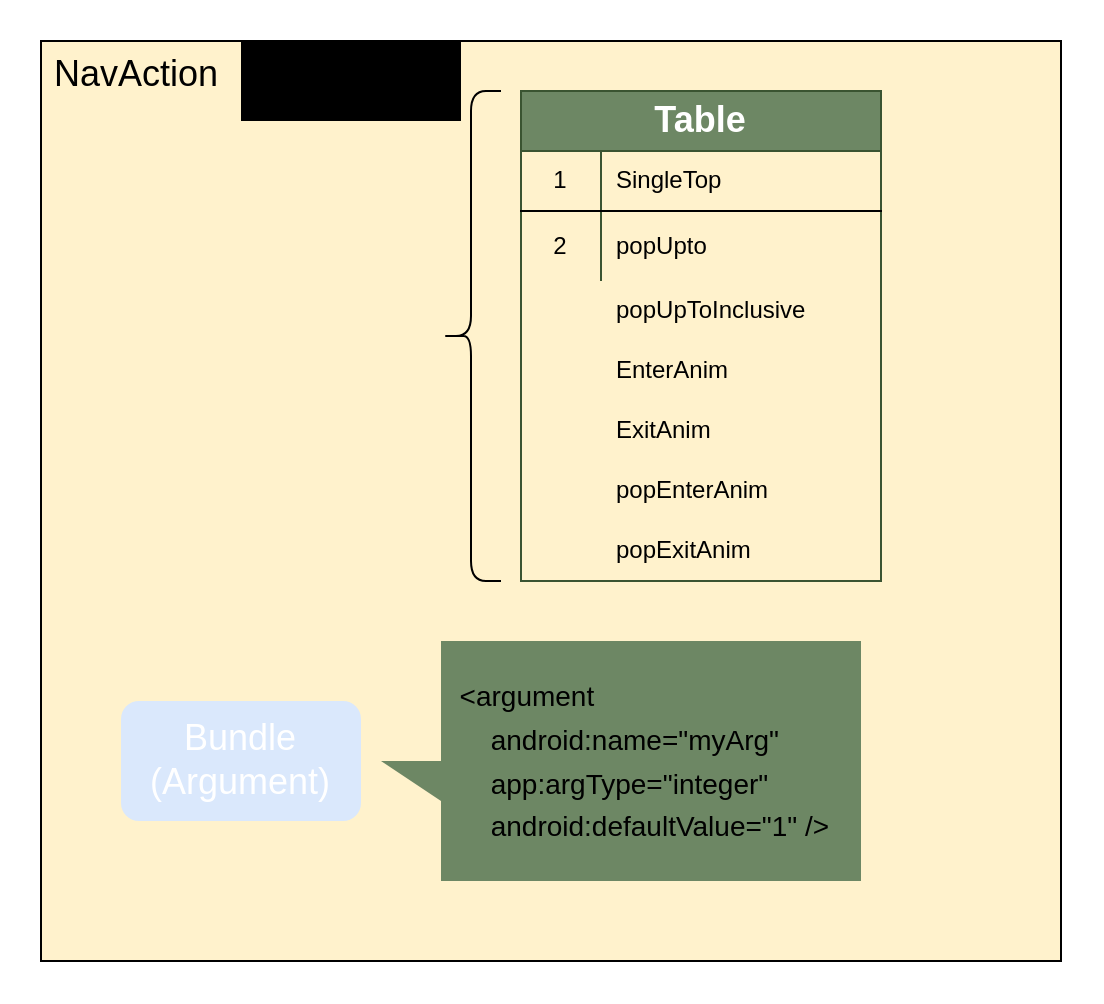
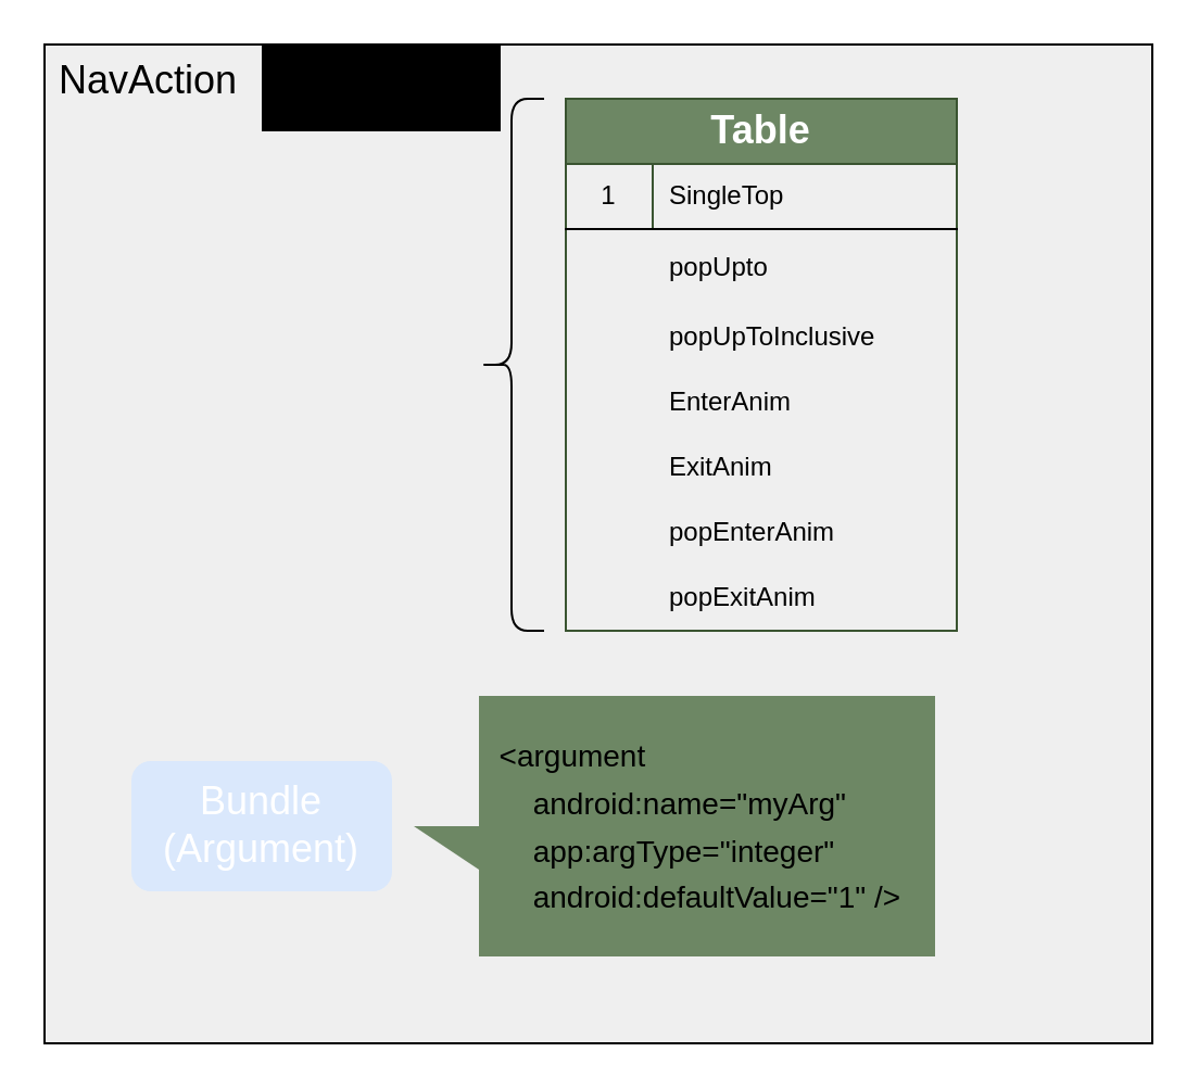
  <mxCell id="0" />
  <mxCell id="1" parent="0" />
- <mxCell id="2" value="&amp;nbsp;NavAction" style="rounded=0;whiteSpace=wrap;html=1;fillColor=#fff2cc;verticalAlign=top;align=left;fontColor=#000000;fontSize=18;" vertex="1" parent="1"><mxGeometry x="20" y="20" width="510" height="460" as="geometry" /></mxCell>
+ <mxCell id="2" value="&amp;nbsp;NavAction" style="rounded=0;whiteSpace=wrap;html=1;fillColor=#EFEFEF;verticalAlign=top;align=left;fontColor=#000000;fontSize=18;" vertex="1" parent="1"><mxGeometry x="20" y="20" width="510" height="460" as="geometry" /></mxCell>
  <mxCell id="3" value="Bundle&lt;br&gt;(Argument)" style="rounded=1;whiteSpace=wrap;html=1;fillColor=#dae8fc;fontSize=18;fontColor=#ffffff;align=center;strokeColor=none;" vertex="1" parent="1"><mxGeometry x="60" y="350" width="120" height="60" as="geometry" /></mxCell>
  <mxCell id="4" value="" style="shape=curlyBracket;whiteSpace=wrap;html=1;rounded=1;fontSize=18;fontColor=#000000;align=left;fillColor=#000000;strokeColor=#000000;size=0.5;" vertex="1" parent="1"><mxGeometry x="220" y="45" width="30" height="245" as="geometry" /></mxCell>
  <mxCell id="5" value="Table" style="shape=table;html=1;whiteSpace=wrap;startSize=30;container=1;collapsible=0;childLayout=tableLayout;fixedRows=1;rowLines=0;fontStyle=1;align=center;strokeColor=#3A5431;fillColor=#6d8764;fontSize=18;fontColor=#ffffff;" vertex="1" parent="1"><mxGeometry x="260" y="45" width="180" height="245" as="geometry" /></mxCell>
  <mxCell id="6" value="" style="shape=partialRectangle;html=1;whiteSpace=wrap;collapsible=0;dropTarget=0;pointerEvents=0;fillColor=none;top=0;left=0;bottom=1;right=0;points=[[0,0.5],[1,0.5]];portConstraint=eastwest;" vertex="1" parent="5"><mxGeometry y="30" width="180" height="30" as="geometry" /></mxCell>
  <mxCell id="7" value="1" style="shape=partialRectangle;html=1;whiteSpace=wrap;connectable=0;fillColor=none;top=0;left=0;bottom=0;right=0;overflow=hidden;" vertex="1" parent="6"><mxGeometry width="40" height="30" as="geometry" /></mxCell>
  <mxCell id="8" value="&lt;font color=&quot;#000000&quot;&gt;SingleTop&lt;/font&gt;" style="shape=partialRectangle;html=1;whiteSpace=wrap;connectable=0;fillColor=none;top=0;left=0;bottom=0;right=0;align=left;spacingLeft=6;overflow=hidden;" vertex="1" parent="6"><mxGeometry x="40" width="140" height="30" as="geometry" /></mxCell>
  <mxCell id="9" value="" style="shape=partialRectangle;html=1;whiteSpace=wrap;collapsible=0;dropTarget=0;pointerEvents=0;fillColor=none;top=0;left=0;bottom=0;right=0;points=[[0,0.5],[1,0.5]];portConstraint=eastwest;" vertex="1" parent="5"><mxGeometry y="60" width="180" height="35" as="geometry" /></mxCell>
- <mxCell id="10" value="2" style="shape=partialRectangle;html=1;whiteSpace=wrap;connectable=0;fillColor=none;top=0;left=0;bottom=0;right=0;overflow=hidden;" vertex="1" parent="9"><mxGeometry width="40" height="35" as="geometry" /></mxCell>
  <mxCell id="11" value="&lt;font color=&quot;#000000&quot;&gt;popUpto&lt;/font&gt;" style="shape=partialRectangle;html=1;whiteSpace=wrap;connectable=0;fillColor=none;top=0;left=0;bottom=0;right=0;align=left;spacingLeft=6;overflow=hidden;" vertex="1" parent="9"><mxGeometry x="40" width="140" height="35" as="geometry" /></mxCell>
  <mxCell id="12" value="" style="shape=partialRectangle;html=1;whiteSpace=wrap;collapsible=0;dropTarget=0;pointerEvents=0;fillColor=none;top=0;left=0;bottom=0;right=0;points=[[0,0.5],[1,0.5]];portConstraint=eastwest;" vertex="1" parent="5"><mxGeometry y="95" width="180" height="30" as="geometry" /></mxCell>
  <mxCell id="13" value="&lt;font color=&quot;#000000&quot;&gt;popUpToInclusive&lt;/font&gt;" style="shape=partialRectangle;html=1;whiteSpace=wrap;connectable=0;fillColor=none;top=0;left=0;bottom=0;right=0;align=left;spacingLeft=6;overflow=hidden;" vertex="1" parent="12"><mxGeometry x="40" width="140" height="30" as="geometry" /></mxCell>
  <mxCell id="14" value="&lt;font color=&quot;#000000&quot;&gt;EnterAnim&lt;/font&gt;" style="shape=partialRectangle;html=1;whiteSpace=wrap;connectable=0;fillColor=none;top=0;left=0;bottom=0;right=0;align=left;spacingLeft=6;overflow=hidden;" vertex="1" parent="1"><mxGeometry x="300" y="170" width="140" height="30" as="geometry" /></mxCell>
  <mxCell id="15" value="&lt;font color=&quot;#000000&quot;&gt;ExitAnim&lt;/font&gt;" style="shape=partialRectangle;html=1;whiteSpace=wrap;connectable=0;fillColor=none;top=0;left=0;bottom=0;right=0;align=left;spacingLeft=6;overflow=hidden;" vertex="1" parent="1"><mxGeometry x="300" y="200" width="140" height="30" as="geometry" /></mxCell>
  <mxCell id="16" value="&lt;font color=&quot;#000000&quot;&gt;popEnterAnim&lt;/font&gt;" style="shape=partialRectangle;html=1;whiteSpace=wrap;connectable=0;fillColor=none;top=0;left=0;bottom=0;right=0;align=left;spacingLeft=6;overflow=hidden;" vertex="1" parent="1"><mxGeometry x="300" y="230" width="140" height="30" as="geometry" /></mxCell>
  <mxCell id="17" value="&lt;font color=&quot;#000000&quot;&gt;popExitAnim&lt;/font&gt;" style="shape=partialRectangle;html=1;whiteSpace=wrap;connectable=0;fillColor=none;top=0;left=0;bottom=0;right=0;align=left;spacingLeft=6;overflow=hidden;" vertex="1" parent="1"><mxGeometry x="300" y="260" width="140" height="30" as="geometry" /></mxCell>
  <mxCell id="18" value="&lt;div&gt;&lt;span style=&quot;font-size: 14px&quot;&gt;&amp;nbsp; &amp;lt;argument&lt;/span&gt;&lt;/div&gt;&lt;span class=&quot;atn&quot; style=&quot;font-size: 14px ; box-sizing: inherit&quot;&gt;&amp;nbsp; &amp;nbsp; &amp;nbsp; android:name&lt;/span&gt;&lt;span class=&quot;pun&quot; style=&quot;font-size: 14px ; box-sizing: inherit&quot;&gt;=&lt;/span&gt;&lt;span class=&quot;atv&quot; style=&quot;font-size: 14px ; box-sizing: inherit&quot;&gt;&quot;myArg&quot;&lt;br&gt;&lt;span class=&quot;atn&quot; style=&quot;box-sizing: inherit&quot;&gt;&amp;nbsp; &amp;nbsp; &amp;nbsp; app:argType&lt;/span&gt;&lt;span class=&quot;pun&quot; style=&quot;box-sizing: inherit&quot;&gt;=&lt;/span&gt;&lt;span class=&quot;atv&quot; style=&quot;box-sizing: inherit&quot;&gt;&quot;integer&quot;&lt;br&gt;&lt;span class=&quot;atn&quot; style=&quot;box-sizing: inherit&quot;&gt;&amp;nbsp; &amp;nbsp; &amp;nbsp; android:defaultValue&lt;/span&gt;&lt;span class=&quot;pun&quot; style=&quot;box-sizing: inherit&quot;&gt;=&lt;/span&gt;&lt;span class=&quot;atv&quot; style=&quot;box-sizing: inherit&quot;&gt;&quot;1&quot;&lt;/span&gt;&lt;span class=&quot;pln&quot; style=&quot;box-sizing: inherit&quot;&gt; &lt;/span&gt;&lt;span class=&quot;tag&quot; style=&quot;box-sizing: inherit&quot;&gt;/&amp;gt;&lt;/span&gt;&lt;br&gt;&lt;/span&gt;&lt;/span&gt;" style="shape=callout;whiteSpace=wrap;html=1;perimeter=calloutPerimeter;fillColor=#6d8764;fontSize=18;align=left;direction=south;strokeColor=none;fontFamily=Helvetica;fontColor=#000000;" vertex="1" parent="1"><mxGeometry x="190" y="320" width="240" height="120" as="geometry" /></mxCell>
  <mxCell id="19" value="DestinationId" style="rounded=0;whiteSpace=wrap;html=1;fontFamily=Helvetica;fontSize=18;align=center;fillColor=#000000;strokeColor=none;fontColor=#000000;" vertex="1" parent="1"><mxGeometry x="120" y="20" width="110" height="40" as="geometry" /></mxCell>
